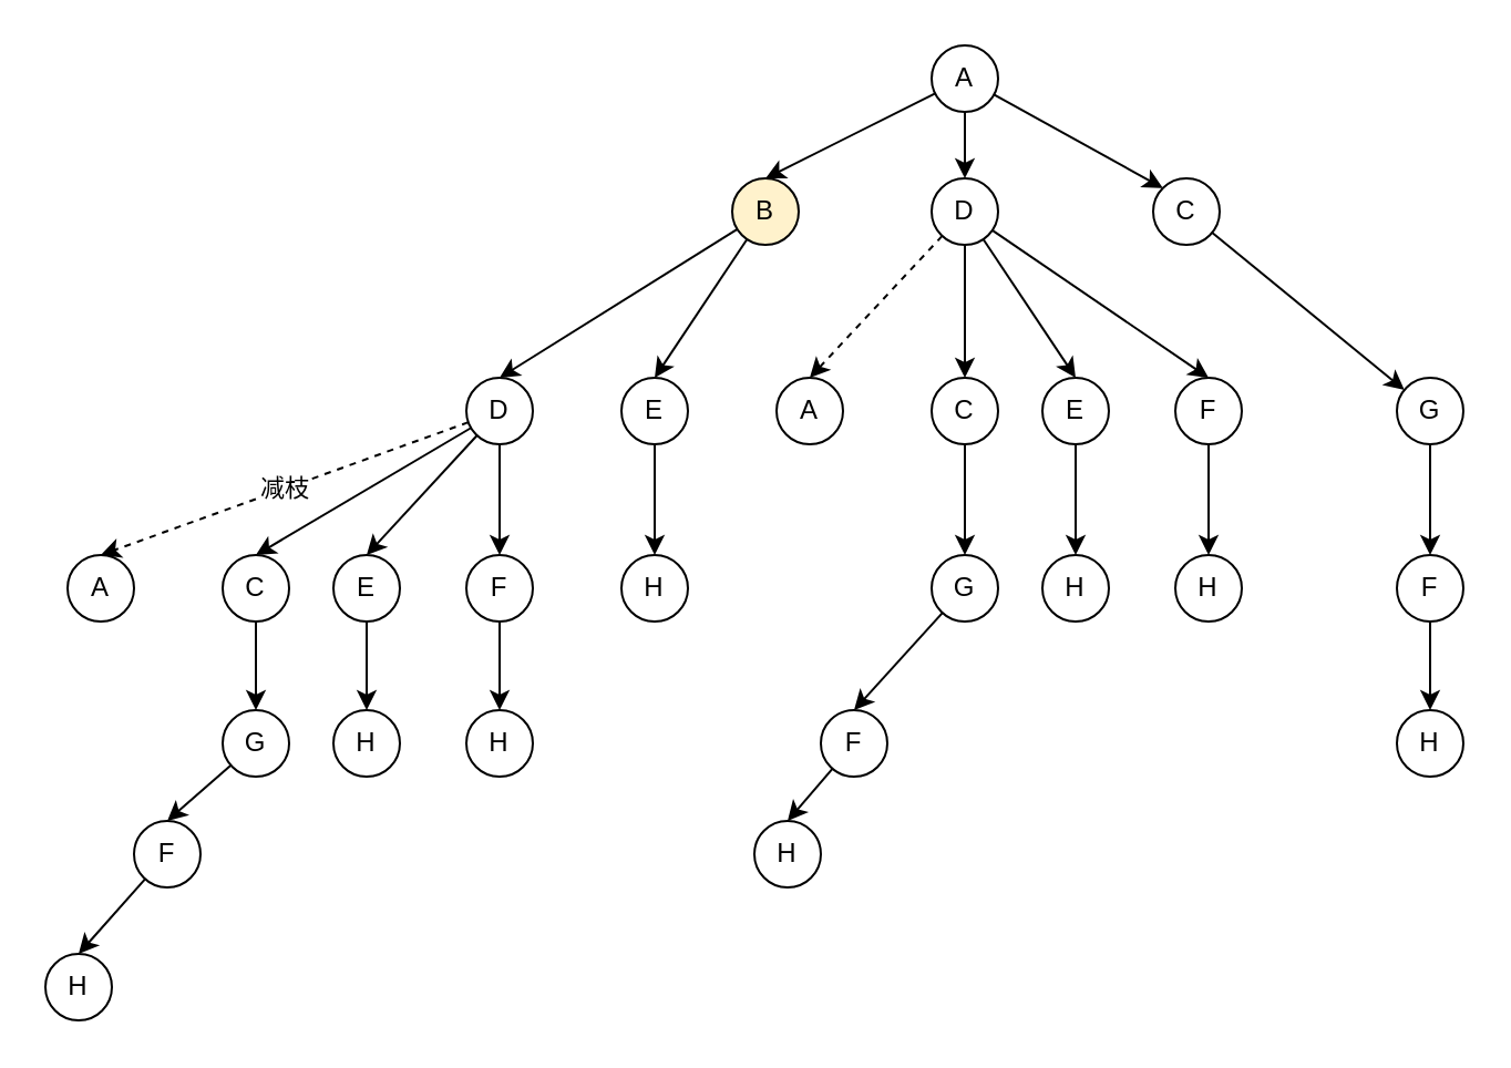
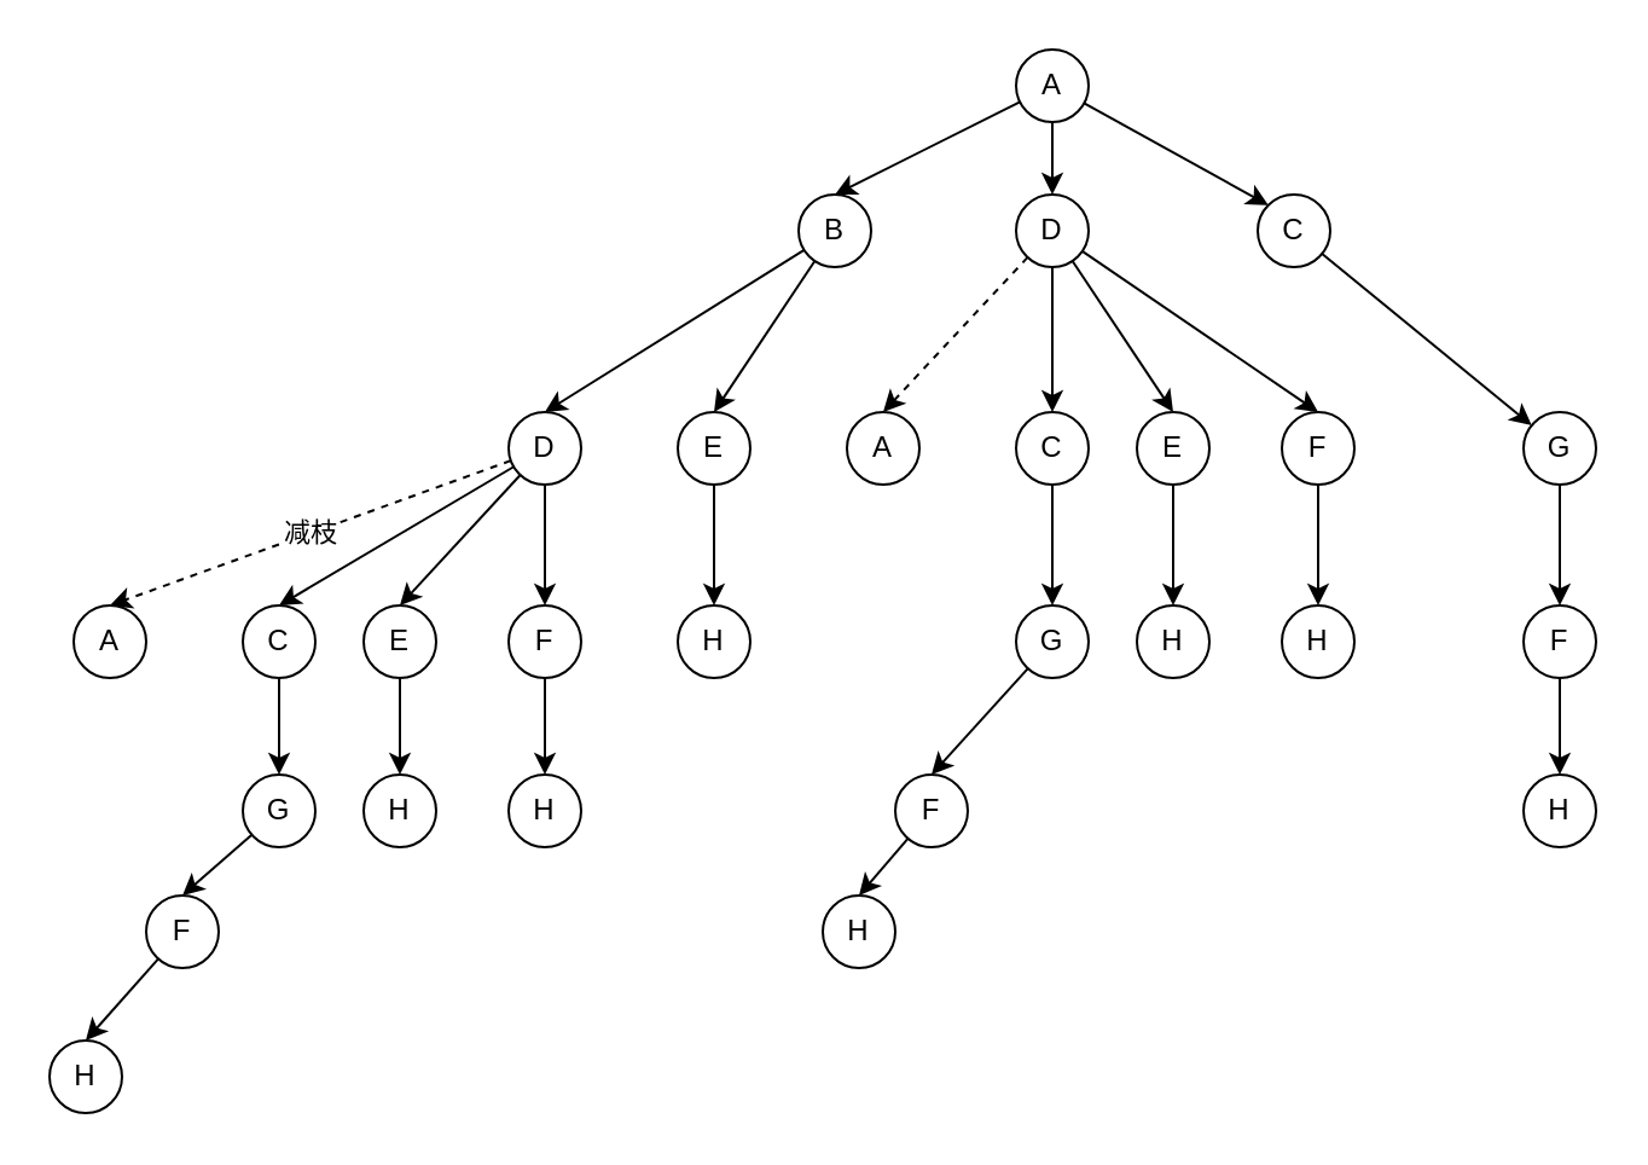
  <mxCell id="0" />
  <mxCell id="1" parent="0" />
  <mxCell id="2" style="edgeStyle=none;html=1;entryX=0.5;entryY=0;entryDx=0;entryDy=0;" edge="1" parent="1" source="5" target="8"><mxGeometry relative="1" as="geometry" /></mxCell>
  <mxCell id="3" style="edgeStyle=none;html=1;entryX=0.5;entryY=0;entryDx=0;entryDy=0;elbow=vertical;" edge="1" parent="1" source="5" target="13"><mxGeometry relative="1" as="geometry" /></mxCell>
  <mxCell id="4" style="edgeStyle=none;html=1;entryX=0;entryY=0;entryDx=0;entryDy=0;elbow=vertical;" edge="1" parent="1" source="5" target="15"><mxGeometry relative="1" as="geometry" /></mxCell>
  <mxCell id="5" value="A" style="ellipse;whiteSpace=wrap;html=1;aspect=fixed;" vertex="1" parent="1"><mxGeometry x="420" y="20" width="30" height="30" as="geometry" /></mxCell>
  <mxCell id="6" style="edgeStyle=none;html=1;entryX=0.5;entryY=0;entryDx=0;entryDy=0;" edge="1" parent="1" source="8" target="20"><mxGeometry relative="1" as="geometry" /></mxCell>
  <mxCell id="7" style="edgeStyle=none;html=1;entryX=0.5;entryY=0;entryDx=0;entryDy=0;" edge="1" parent="1" source="8" target="22"><mxGeometry relative="1" as="geometry" /></mxCell>
- <mxCell id="8" value="B" style="ellipse;whiteSpace=wrap;html=1;aspect=fixed;fillColor=#fff2cc;" vertex="1" parent="1"><mxGeometry x="330" y="80" width="30" height="30" as="geometry" /></mxCell>
+ <mxCell id="8" value="B" style="ellipse;whiteSpace=wrap;html=1;aspect=fixed;" vertex="1" parent="1"><mxGeometry x="330" y="80" width="30" height="30" as="geometry" /></mxCell>
  <mxCell id="9" style="edgeStyle=none;html=1;entryX=0.5;entryY=0;entryDx=0;entryDy=0;elbow=vertical;dashed=1;" edge="1" parent="1" source="13" target="38"><mxGeometry relative="1" as="geometry" /></mxCell>
  <mxCell id="10" style="edgeStyle=none;html=1;entryX=0.5;entryY=0;entryDx=0;entryDy=0;elbow=vertical;" edge="1" parent="1" source="13" target="40"><mxGeometry relative="1" as="geometry" /></mxCell>
  <mxCell id="11" style="edgeStyle=none;html=1;entryX=0.5;entryY=0;entryDx=0;entryDy=0;elbow=vertical;" edge="1" parent="1" source="13" target="42"><mxGeometry relative="1" as="geometry" /></mxCell>
  <mxCell id="12" style="edgeStyle=none;html=1;entryX=0.5;entryY=0;entryDx=0;entryDy=0;elbow=vertical;" edge="1" parent="1" source="13" target="44"><mxGeometry relative="1" as="geometry" /></mxCell>
  <mxCell id="13" value="D" style="ellipse;whiteSpace=wrap;html=1;aspect=fixed;" vertex="1" parent="1"><mxGeometry x="420" y="80" width="30" height="30" as="geometry" /></mxCell>
  <mxCell id="14" style="edgeStyle=none;html=1;elbow=vertical;" edge="1" parent="1" source="15" target="53"><mxGeometry relative="1" as="geometry" /></mxCell>
  <mxCell id="15" value="C" style="ellipse;whiteSpace=wrap;html=1;aspect=fixed;" vertex="1" parent="1"><mxGeometry x="520" y="80" width="30" height="30" as="geometry" /></mxCell>
  <mxCell id="16" value="减枝" style="edgeStyle=none;html=1;entryX=0.5;entryY=0;entryDx=0;entryDy=0;dashed=1;" edge="1" parent="1" source="20" target="23"><mxGeometry relative="1" as="geometry" /></mxCell>
  <mxCell id="17" style="edgeStyle=none;html=1;entryX=0.5;entryY=0;entryDx=0;entryDy=0;" edge="1" parent="1" source="20" target="25"><mxGeometry relative="1" as="geometry" /></mxCell>
  <mxCell id="18" style="edgeStyle=none;html=1;entryX=0.5;entryY=0;entryDx=0;entryDy=0;" edge="1" parent="1" source="20" target="27"><mxGeometry relative="1" as="geometry" /></mxCell>
  <mxCell id="19" style="edgeStyle=none;html=1;entryX=0.5;entryY=0;entryDx=0;entryDy=0;" edge="1" parent="1" source="20" target="29"><mxGeometry relative="1" as="geometry" /></mxCell>
  <mxCell id="20" value="D" style="ellipse;whiteSpace=wrap;html=1;aspect=fixed;" vertex="1" parent="1"><mxGeometry x="210" y="170" width="30" height="30" as="geometry" /></mxCell>
  <mxCell id="21" style="edgeStyle=none;html=1;entryX=0.5;entryY=0;entryDx=0;entryDy=0;elbow=vertical;" edge="1" parent="1" source="22" target="37"><mxGeometry relative="1" as="geometry" /></mxCell>
  <mxCell id="22" value="E" style="ellipse;whiteSpace=wrap;html=1;aspect=fixed;" vertex="1" parent="1"><mxGeometry x="280" y="170" width="30" height="30" as="geometry" /></mxCell>
  <mxCell id="23" value="A" style="ellipse;whiteSpace=wrap;html=1;aspect=fixed;" vertex="1" parent="1"><mxGeometry x="30" y="250" width="30" height="30" as="geometry" /></mxCell>
  <mxCell id="24" style="elbow=vertical;html=1;entryX=0.5;entryY=0;entryDx=0;entryDy=0;" edge="1" parent="1" source="25" target="31"><mxGeometry relative="1" as="geometry" /></mxCell>
  <mxCell id="25" value="C" style="ellipse;whiteSpace=wrap;html=1;aspect=fixed;" vertex="1" parent="1"><mxGeometry x="100" y="250" width="30" height="30" as="geometry" /></mxCell>
  <mxCell id="26" style="edgeStyle=none;html=1;entryX=0.5;entryY=0;entryDx=0;entryDy=0;elbow=vertical;" edge="1" parent="1" source="27" target="35"><mxGeometry relative="1" as="geometry" /></mxCell>
  <mxCell id="27" value="E" style="ellipse;whiteSpace=wrap;html=1;aspect=fixed;" vertex="1" parent="1"><mxGeometry x="150" y="250" width="30" height="30" as="geometry" /></mxCell>
  <mxCell id="28" style="edgeStyle=none;html=1;entryX=0.5;entryY=0;entryDx=0;entryDy=0;elbow=vertical;" edge="1" parent="1" source="29" target="36"><mxGeometry relative="1" as="geometry" /></mxCell>
  <mxCell id="29" value="F" style="ellipse;whiteSpace=wrap;html=1;aspect=fixed;" vertex="1" parent="1"><mxGeometry x="210" y="250" width="30" height="30" as="geometry" /></mxCell>
  <mxCell id="30" style="edgeStyle=none;html=1;entryX=0.5;entryY=0;entryDx=0;entryDy=0;elbow=vertical;" edge="1" parent="1" source="31" target="33"><mxGeometry relative="1" as="geometry" /></mxCell>
  <mxCell id="31" value="G" style="ellipse;whiteSpace=wrap;html=1;aspect=fixed;" vertex="1" parent="1"><mxGeometry x="100" y="320" width="30" height="30" as="geometry" /></mxCell>
  <mxCell id="32" style="edgeStyle=none;html=1;elbow=vertical;entryX=0.5;entryY=0;entryDx=0;entryDy=0;" edge="1" parent="1" source="33" target="34"><mxGeometry relative="1" as="geometry"><mxPoint y="440" as="targetPoint" x="-10" /></mxGeometry></mxCell>
  <mxCell id="33" value="F" style="ellipse;whiteSpace=wrap;html=1;aspect=fixed;" vertex="1" parent="1"><mxGeometry x="60" y="370" width="30" height="30" as="geometry" /></mxCell>
  <mxCell id="34" value="H" style="ellipse;whiteSpace=wrap;html=1;aspect=fixed;" vertex="1" parent="1"><mxGeometry x="20" y="430" width="30" height="30" as="geometry" /></mxCell>
  <mxCell id="35" value="H" style="ellipse;whiteSpace=wrap;html=1;aspect=fixed;" vertex="1" parent="1"><mxGeometry x="150" y="320" width="30" height="30" as="geometry" /></mxCell>
  <mxCell id="36" value="H" style="ellipse;whiteSpace=wrap;html=1;aspect=fixed;" vertex="1" parent="1"><mxGeometry x="210" y="320" width="30" height="30" as="geometry" /></mxCell>
  <mxCell id="37" value="H" style="ellipse;whiteSpace=wrap;html=1;aspect=fixed;" vertex="1" parent="1"><mxGeometry x="280" y="250" width="30" height="30" as="geometry" /></mxCell>
  <mxCell id="38" value="A" style="ellipse;whiteSpace=wrap;html=1;aspect=fixed;" vertex="1" parent="1"><mxGeometry x="350" y="170" width="30" height="30" as="geometry" /></mxCell>
  <mxCell id="39" style="elbow=vertical;html=1;entryX=0.5;entryY=0;entryDx=0;entryDy=0;" edge="1" parent="1" source="40" target="46"><mxGeometry relative="1" as="geometry" /></mxCell>
  <mxCell id="40" value="C" style="ellipse;whiteSpace=wrap;html=1;aspect=fixed;" vertex="1" parent="1"><mxGeometry x="420" y="170" width="30" height="30" as="geometry" /></mxCell>
  <mxCell id="41" style="edgeStyle=none;html=1;entryX=0.5;entryY=0;entryDx=0;entryDy=0;elbow=vertical;" edge="1" parent="1" source="42" target="50"><mxGeometry relative="1" as="geometry" /></mxCell>
  <mxCell id="42" value="E" style="ellipse;whiteSpace=wrap;html=1;aspect=fixed;" vertex="1" parent="1"><mxGeometry x="470" y="170" width="30" height="30" as="geometry" /></mxCell>
  <mxCell id="43" style="edgeStyle=none;html=1;entryX=0.5;entryY=0;entryDx=0;entryDy=0;elbow=vertical;" edge="1" parent="1" source="44" target="51"><mxGeometry relative="1" as="geometry" /></mxCell>
  <mxCell id="44" value="F" style="ellipse;whiteSpace=wrap;html=1;aspect=fixed;" vertex="1" parent="1"><mxGeometry x="530" y="170" width="30" height="30" as="geometry" /></mxCell>
  <mxCell id="45" style="edgeStyle=none;html=1;entryX=0.5;entryY=0;entryDx=0;entryDy=0;elbow=vertical;" edge="1" parent="1" source="46" target="48"><mxGeometry relative="1" as="geometry" /></mxCell>
  <mxCell id="46" value="G" style="ellipse;whiteSpace=wrap;html=1;aspect=fixed;" vertex="1" parent="1"><mxGeometry x="420" y="250" width="30" height="30" as="geometry" /></mxCell>
  <mxCell id="47" style="edgeStyle=none;html=1;elbow=vertical;entryX=0.5;entryY=0;entryDx=0;entryDy=0;" edge="1" parent="1" source="48" target="49"><mxGeometry relative="1" as="geometry"><mxPoint x="310" y="360" as="targetPoint" /></mxGeometry></mxCell>
  <mxCell id="48" value="F" style="ellipse;whiteSpace=wrap;html=1;aspect=fixed;" vertex="1" parent="1"><mxGeometry x="370" y="320" width="30" height="30" as="geometry" /></mxCell>
  <mxCell id="49" value="H" style="ellipse;whiteSpace=wrap;html=1;aspect=fixed;" vertex="1" parent="1"><mxGeometry x="340" y="370" width="30" height="30" as="geometry" /></mxCell>
  <mxCell id="50" value="H" style="ellipse;whiteSpace=wrap;html=1;aspect=fixed;" vertex="1" parent="1"><mxGeometry x="470" y="250" width="30" height="30" as="geometry" /></mxCell>
  <mxCell id="51" value="H" style="ellipse;whiteSpace=wrap;html=1;aspect=fixed;" vertex="1" parent="1"><mxGeometry x="530" y="250" width="30" height="30" as="geometry" /></mxCell>
  <mxCell id="52" style="edgeStyle=none;html=1;entryX=0.5;entryY=0;entryDx=0;entryDy=0;elbow=vertical;" edge="1" parent="1" source="53" target="55"><mxGeometry relative="1" as="geometry" /></mxCell>
  <mxCell id="53" value="G" style="ellipse;whiteSpace=wrap;html=1;aspect=fixed;" vertex="1" parent="1"><mxGeometry x="630" y="170" width="30" height="30" as="geometry" /></mxCell>
  <mxCell id="54" style="edgeStyle=none;html=1;entryX=0.5;entryY=0;entryDx=0;entryDy=0;elbow=vertical;" edge="1" parent="1" source="55" target="56"><mxGeometry relative="1" as="geometry" /></mxCell>
  <mxCell id="55" value="F" style="ellipse;whiteSpace=wrap;html=1;aspect=fixed;" vertex="1" parent="1"><mxGeometry x="630" y="250" width="30" height="30" as="geometry" /></mxCell>
  <mxCell id="56" value="H" style="ellipse;whiteSpace=wrap;html=1;aspect=fixed;" vertex="1" parent="1"><mxGeometry x="630" y="320" width="30" height="30" as="geometry" /></mxCell>
